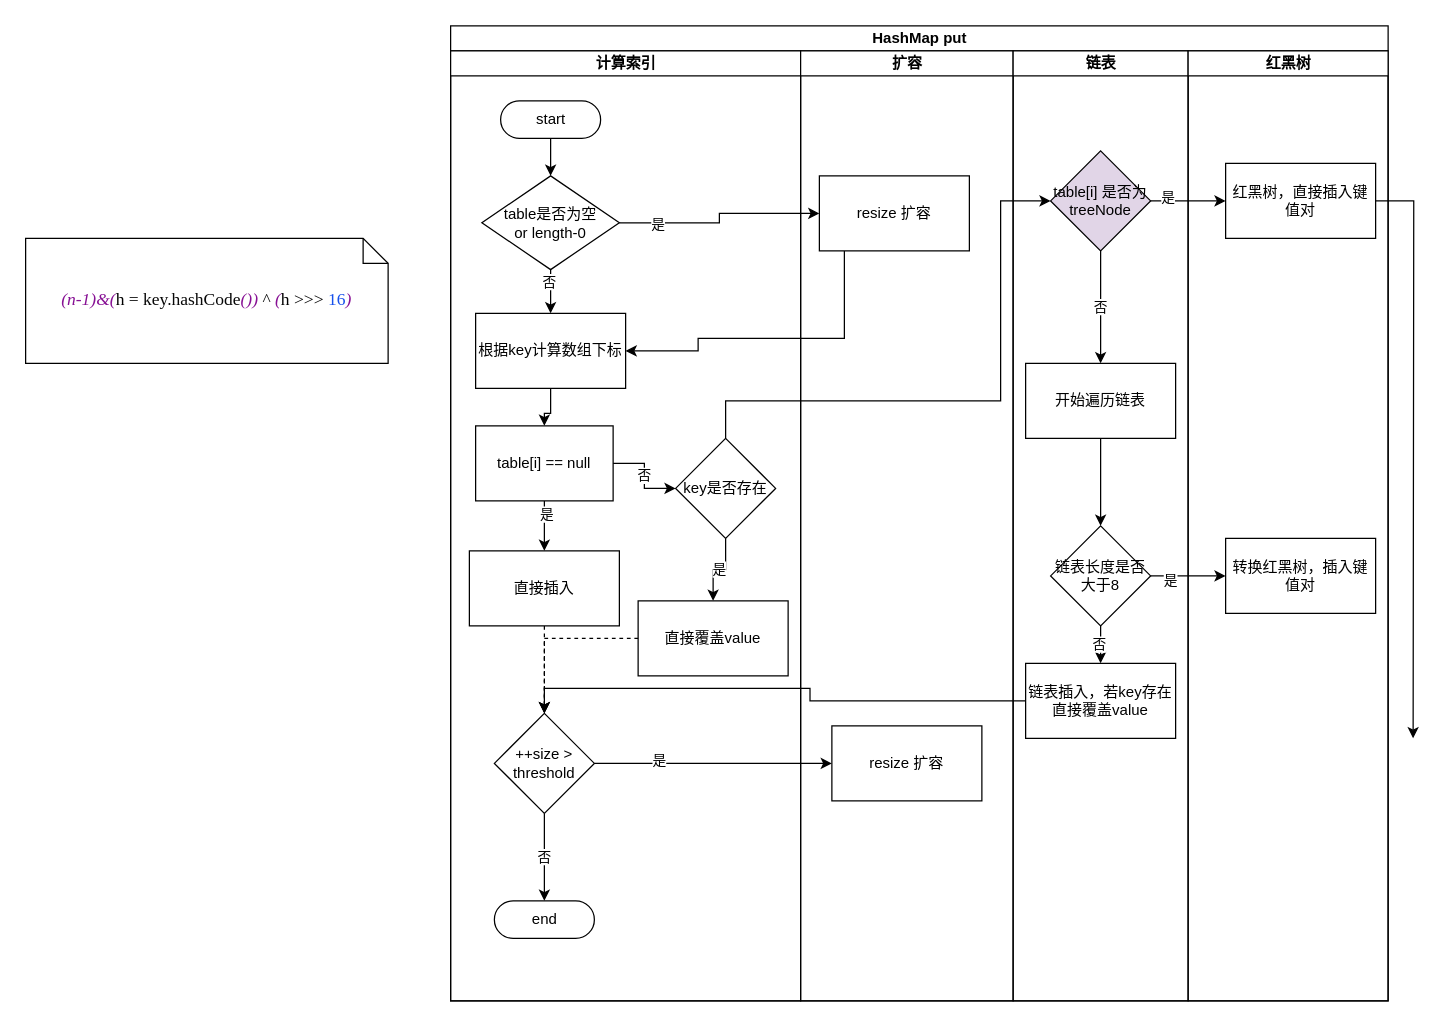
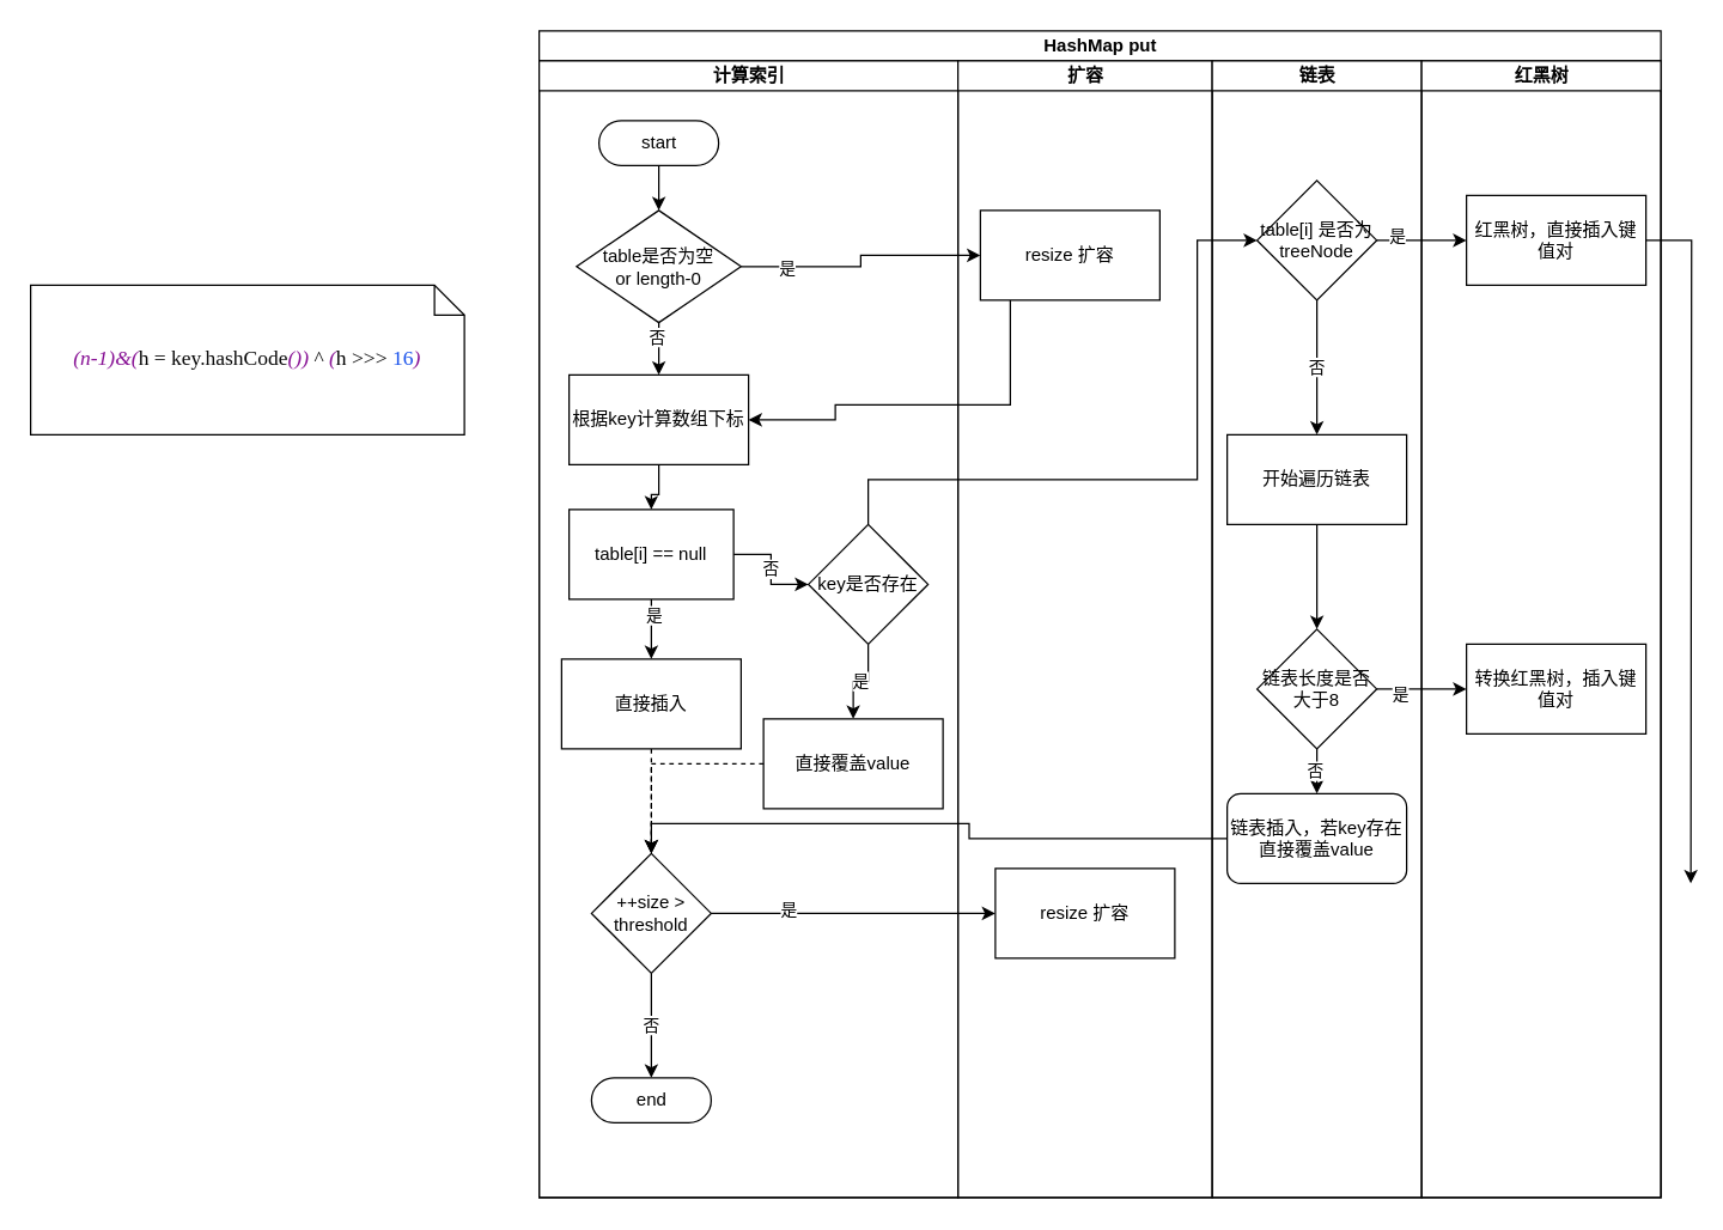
  <mxCell id="0" />
  <mxCell id="1" parent="0" />
  <mxCell id="2" value="HashMap put" style="swimlane;html=1;childLayout=stackLayout;resizeParent=1;resizeParentMax=0;startSize=20;" vertex="1" parent="1"><mxGeometry x="360" y="20" width="750" height="780" as="geometry" /></mxCell>
  <mxCell id="3" value="计算索引" style="swimlane;html=1;startSize=20;" vertex="1" parent="2"><mxGeometry y="20" width="280" height="760" as="geometry" /></mxCell>
  <mxCell id="4" value="start" style="html=1;dashed=0;whitespace=wrap;shape=mxgraph.dfd.start" vertex="1" parent="3"><mxGeometry x="40" y="40" width="80" height="30" as="geometry" /></mxCell>
  <mxCell id="5" value="" style="edgeStyle=orthogonalEdgeStyle;rounded=0;orthogonalLoop=1;jettySize=auto;html=1;" edge="1" parent="3" source="4" target="6"><mxGeometry relative="1" as="geometry" /></mxCell>
  <mxCell id="6" value="table是否为空&lt;br&gt;or length-0" style="rhombus;whiteSpace=wrap;html=1;dashed=0;" vertex="1" parent="3"><mxGeometry x="25" y="100" width="110" height="75" as="geometry" /></mxCell>
  <mxCell id="7" value="" style="edgeStyle=orthogonalEdgeStyle;rounded=0;orthogonalLoop=1;jettySize=auto;html=1;" edge="1" parent="3" source="6" target="9"><mxGeometry relative="1" as="geometry" /></mxCell>
  <mxCell id="8" value="否" style="edgeLabel;html=1;align=center;verticalAlign=middle;resizable=0;points=[];" vertex="1" connectable="0" parent="7"><mxGeometry x="-0.611" y="-2" relative="1" as="geometry"><mxPoint as="offset" /></mxGeometry></mxCell>
  <mxCell id="9" value="根据key计算数组下标" style="whiteSpace=wrap;html=1;dashed=0;" vertex="1" parent="3"><mxGeometry x="20" y="210" width="120" height="60" as="geometry" /></mxCell>
  <mxCell id="10" value="table[i] == null" style="whiteSpace=wrap;html=1;dashed=0;" vertex="1" parent="3"><mxGeometry x="20" y="300" width="110" height="60" as="geometry" /></mxCell>
  <mxCell id="11" value="直接插入" style="whiteSpace=wrap;html=1;dashed=0;" vertex="1" parent="3"><mxGeometry x="15" y="400" width="120" height="60" as="geometry" /></mxCell>
  <mxCell id="12" value="" style="edgeStyle=orthogonalEdgeStyle;rounded=0;orthogonalLoop=1;jettySize=auto;html=1;" edge="1" parent="3" source="9" target="10"><mxGeometry relative="1" as="geometry" /></mxCell>
  <mxCell id="13" value="否" style="edgeStyle=orthogonalEdgeStyle;rounded=0;orthogonalLoop=1;jettySize=auto;html=1;" edge="1" parent="3" source="10" target="17"><mxGeometry relative="1" as="geometry" /></mxCell>
  <mxCell id="14" value="" style="edgeStyle=orthogonalEdgeStyle;rounded=0;orthogonalLoop=1;jettySize=auto;html=1;" edge="1" parent="3" source="10" target="11"><mxGeometry relative="1" as="geometry" /></mxCell>
  <mxCell id="15" value="是" style="edgeLabel;html=1;align=center;verticalAlign=middle;resizable=0;points=[];" vertex="1" connectable="0" parent="14"><mxGeometry x="-0.5" y="1" relative="1" as="geometry"><mxPoint as="offset" /></mxGeometry></mxCell>
  <mxCell id="16" value="end" style="html=1;dashed=0;whitespace=wrap;shape=mxgraph.dfd.start" vertex="1" parent="3"><mxGeometry x="35" y="680" width="80" height="30" as="geometry" /></mxCell>
  <mxCell id="17" value="key是否存在" style="rhombus;whiteSpace=wrap;html=1;dashed=0;" vertex="1" parent="3"><mxGeometry x="180" y="310" width="80" height="80" as="geometry" /></mxCell>
  <mxCell id="18" value="是" style="edgeStyle=orthogonalEdgeStyle;rounded=0;orthogonalLoop=1;jettySize=auto;html=1;" edge="1" parent="3" source="17" target="19"><mxGeometry relative="1" as="geometry" /></mxCell>
  <mxCell id="19" value="直接覆盖value" style="whiteSpace=wrap;html=1;dashed=0;" vertex="1" parent="3"><mxGeometry x="150" y="440" width="120" height="60" as="geometry" /></mxCell>
  <mxCell id="20" value="扩容" style="swimlane;html=1;startSize=20;" vertex="1" parent="2"><mxGeometry x="280" y="20" width="170" height="760" as="geometry" /></mxCell>
  <mxCell id="21" value="resize 扩容" style="whiteSpace=wrap;html=1;dashed=0;" vertex="1" parent="20"><mxGeometry x="15" y="100" width="120" height="60" as="geometry" /></mxCell>
  <mxCell id="22" value="resize 扩容" style="whiteSpace=wrap;html=1;dashed=0;" vertex="1" parent="20"><mxGeometry x="25" y="540" width="120" height="60" as="geometry" /></mxCell>
  <mxCell id="23" value="链表" style="swimlane;html=1;startSize=20;" vertex="1" parent="2"><mxGeometry x="450" y="20" width="140" height="760" as="geometry" /></mxCell>
- <mxCell id="24" value="链表插入，若key存在直接覆盖value" style="whiteSpace=wrap;html=1;dashed=0;" vertex="1" parent="23"><mxGeometry x="10" y="490" width="120" height="60" as="geometry" /></mxCell>
- <mxCell id="25" value="table[i] 是否为treeNode" style="rhombus;whiteSpace=wrap;html=1;dashed=0;fillColor=#e1d5e7;" vertex="1" parent="23"><mxGeometry x="30" y="80" width="80" height="80" as="geometry" /></mxCell>
+ <mxCell id="24" value="链表插入，若key存在直接覆盖value" style="whiteSpace=wrap;html=1;dashed=0;rounded=1;" vertex="1" parent="23"><mxGeometry x="10" y="490" width="120" height="60" as="geometry" /></mxCell>
+ <mxCell id="25" value="table[i] 是否为treeNode" style="rhombus;whiteSpace=wrap;html=1;dashed=0;" vertex="1" parent="23"><mxGeometry x="30" y="80" width="80" height="80" as="geometry" /></mxCell>
  <mxCell id="26" value="红黑树" style="swimlane;html=1;startSize=20;" vertex="1" parent="2"><mxGeometry x="590" y="20" width="160" height="760" as="geometry" /></mxCell>
  <mxCell id="27" value="红黑树，直接插入键值对" style="whiteSpace=wrap;html=1;dashed=0;" vertex="1" parent="26"><mxGeometry x="30" y="90" width="120" height="60" as="geometry" /></mxCell>
  <mxCell id="28" value="" style="edgeStyle=orthogonalEdgeStyle;rounded=0;orthogonalLoop=1;jettySize=auto;html=1;" edge="1" parent="2" source="6" target="21"><mxGeometry relative="1" as="geometry" /></mxCell>
  <mxCell id="29" value="是" style="edgeLabel;html=1;align=center;verticalAlign=middle;resizable=0;points=[];" vertex="1" connectable="0" parent="28"><mxGeometry x="-0.639" relative="1" as="geometry"><mxPoint y="1" as="offset" /></mxGeometry></mxCell>
  <mxCell id="30" style="edgeStyle=orthogonalEdgeStyle;rounded=0;orthogonalLoop=1;jettySize=auto;html=1;entryX=1;entryY=0.5;entryDx=0;entryDy=0;" edge="1" parent="2" source="21" target="9"><mxGeometry relative="1" as="geometry"><mxPoint x="300" y="250" as="targetPoint" /><Array as="points"><mxPoint x="315" y="250" /><mxPoint x="198" y="250" /><mxPoint x="198" y="260" /></Array></mxGeometry></mxCell>
  <mxCell id="31" value="" style="edgeStyle=orthogonalEdgeStyle;rounded=0;orthogonalLoop=1;jettySize=auto;html=1;" edge="1" parent="2" source="17" target="25"><mxGeometry relative="1" as="geometry"><Array as="points"><mxPoint x="220" y="300" /><mxPoint x="440" y="300" /><mxPoint x="440" y="140" /></Array></mxGeometry></mxCell>
  <mxCell id="32" value="" style="edgeStyle=orthogonalEdgeStyle;rounded=0;orthogonalLoop=1;jettySize=auto;html=1;" edge="1" parent="2" source="25" target="27"><mxGeometry relative="1" as="geometry" /></mxCell>
  <mxCell id="33" value="是" style="edgeLabel;html=1;align=center;verticalAlign=middle;resizable=0;points=[];" vertex="1" connectable="0" parent="32"><mxGeometry x="-0.567" y="4" relative="1" as="geometry"><mxPoint as="offset" /></mxGeometry></mxCell>
  <mxCell id="34" value="&lt;pre style=&quot;background-color: #ffffff ; color: #080808 ; font-family: &amp;#34;microsoft yahei mono&amp;#34; ; font-size: 10.5pt&quot;&gt;&lt;span style=&quot;color: #871094 ; font-style: italic&quot;&gt;(n-1)&amp;amp;(&lt;/span&gt;&lt;span style=&quot;color: #000000&quot;&gt;h &lt;/span&gt;= key.hashCode&lt;span style=&quot;color: #871094 ; font-style: italic&quot;&gt;()) &lt;/span&gt;^ &lt;span style=&quot;color: #871094 ; font-style: italic&quot;&gt;(&lt;/span&gt;&lt;span style=&quot;color: #000000&quot;&gt;h &lt;/span&gt;&amp;gt;&amp;gt;&amp;gt; &lt;span style=&quot;color: #1750eb&quot;&gt;16&lt;/span&gt;&lt;span style=&quot;color: #871094 ; font-style: italic&quot;&gt;)&lt;/span&gt;&lt;/pre&gt;" style="shape=note;size=20;whiteSpace=wrap;html=1;" vertex="1" parent="1"><mxGeometry x="20" y="190" width="290" height="100" as="geometry" /></mxCell>
  <mxCell id="35" value="否" style="edgeStyle=orthogonalEdgeStyle;rounded=0;orthogonalLoop=1;jettySize=auto;html=1;" edge="1" parent="1" source="38" target="16"><mxGeometry relative="1" as="geometry" /></mxCell>
  <mxCell id="36" value="" style="edgeStyle=orthogonalEdgeStyle;rounded=0;orthogonalLoop=1;jettySize=auto;html=1;" edge="1" parent="1" source="38" target="22"><mxGeometry relative="1" as="geometry" /></mxCell>
  <mxCell id="37" value="是" style="edgeLabel;html=1;align=center;verticalAlign=middle;resizable=0;points=[];" vertex="1" connectable="0" parent="36"><mxGeometry x="-0.467" y="3" relative="1" as="geometry"><mxPoint as="offset" /></mxGeometry></mxCell>
  <mxCell id="38" value="++size &amp;gt;&lt;br&gt;threshold" style="rhombus;whiteSpace=wrap;html=1;dashed=0;" vertex="1" parent="1"><mxGeometry x="395" y="570" width="80" height="80" as="geometry" /></mxCell>
  <mxCell id="39" value="" style="edgeStyle=orthogonalEdgeStyle;rounded=0;orthogonalLoop=1;jettySize=auto;html=1;dashed=1;" edge="1" parent="1" source="11" target="38"><mxGeometry relative="1" as="geometry" /></mxCell>
  <mxCell id="40" style="edgeStyle=orthogonalEdgeStyle;rounded=0;orthogonalLoop=1;jettySize=auto;html=1;entryX=0.5;entryY=0;entryDx=0;entryDy=0;dashed=1;" edge="1" parent="1" source="19" target="38"><mxGeometry relative="1" as="geometry" /></mxCell>
  <mxCell id="41" value="" style="edgeStyle=orthogonalEdgeStyle;rounded=0;orthogonalLoop=1;jettySize=auto;html=1;" edge="1" parent="1" source="42" target="48"><mxGeometry relative="1" as="geometry" /></mxCell>
  <mxCell id="42" value="开始遍历链表" style="whiteSpace=wrap;html=1;dashed=0;" vertex="1" parent="1"><mxGeometry x="820" y="290" width="120" height="60" as="geometry" /></mxCell>
  <mxCell id="43" value="否" style="edgeStyle=orthogonalEdgeStyle;rounded=0;orthogonalLoop=1;jettySize=auto;html=1;" edge="1" parent="1" source="25" target="42"><mxGeometry relative="1" as="geometry" /></mxCell>
  <mxCell id="44" value="" style="edgeStyle=orthogonalEdgeStyle;rounded=0;orthogonalLoop=1;jettySize=auto;html=1;" edge="1" parent="1" source="48" target="24"><mxGeometry relative="1" as="geometry" /></mxCell>
  <mxCell id="45" value="否" style="edgeLabel;html=1;align=center;verticalAlign=middle;resizable=0;points=[];" vertex="1" connectable="0" parent="44"><mxGeometry x="-0.422" y="-2" relative="1" as="geometry"><mxPoint as="offset" /></mxGeometry></mxCell>
  <mxCell id="46" value="" style="edgeStyle=orthogonalEdgeStyle;rounded=0;orthogonalLoop=1;jettySize=auto;html=1;" edge="1" parent="1" source="48" target="50"><mxGeometry relative="1" as="geometry" /></mxCell>
  <mxCell id="47" value="是" style="edgeLabel;html=1;align=center;verticalAlign=middle;resizable=0;points=[];" vertex="1" connectable="0" parent="46"><mxGeometry x="-0.5" y="-3" relative="1" as="geometry"><mxPoint as="offset" /></mxGeometry></mxCell>
  <mxCell id="48" value="链表长度是否大于8" style="rhombus;whiteSpace=wrap;html=1;dashed=0;" vertex="1" parent="1"><mxGeometry x="840" y="420" width="80" height="80" as="geometry" /></mxCell>
  <mxCell id="49" style="edgeStyle=orthogonalEdgeStyle;rounded=0;orthogonalLoop=1;jettySize=auto;html=1;entryX=0.5;entryY=0;entryDx=0;entryDy=0;" edge="1" parent="1" source="24" target="38"><mxGeometry relative="1" as="geometry" /></mxCell>
  <mxCell id="50" value="转换红黑树，插入键值对" style="whiteSpace=wrap;html=1;dashed=0;" vertex="1" parent="1"><mxGeometry x="980" y="430" width="120" height="60" as="geometry" /></mxCell>
  <mxCell id="51" style="edgeStyle=orthogonalEdgeStyle;rounded=0;orthogonalLoop=1;jettySize=auto;html=1;" edge="1" parent="1" source="27"><mxGeometry relative="1" as="geometry"><mxPoint x="1130" y="590" as="targetPoint" /></mxGeometry></mxCell>
